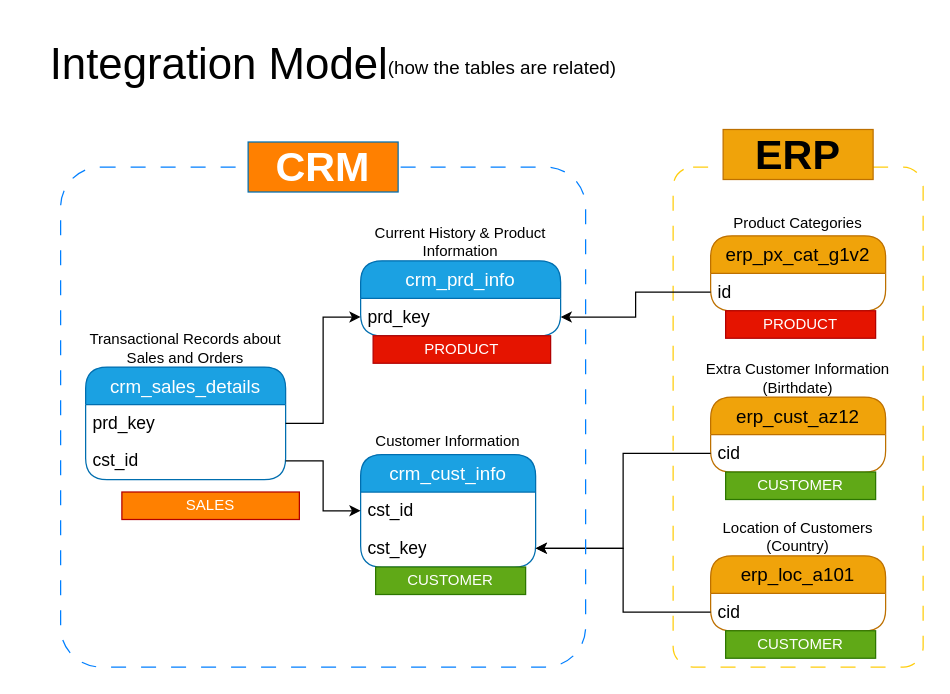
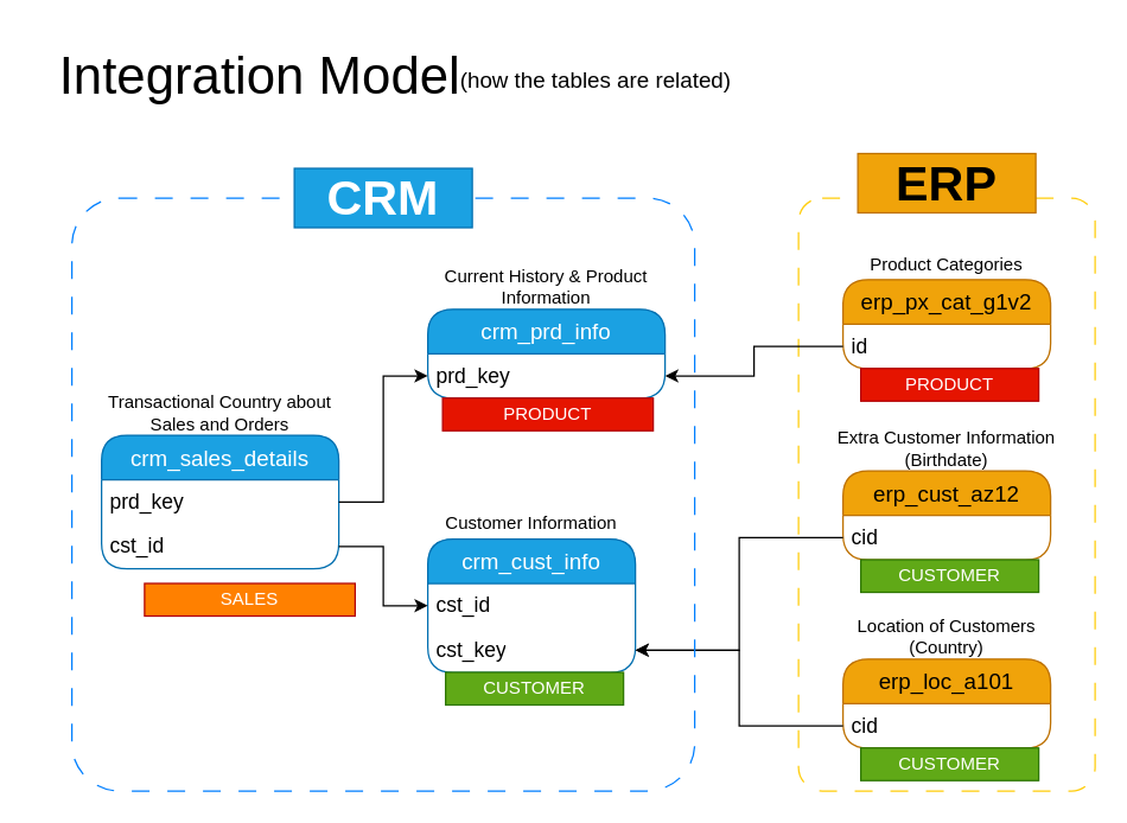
  <mxCell id="0" />
  <mxCell id="1" parent="0" />
  <mxCell id="2" value="" style="rounded=1;whiteSpace=wrap;html=1;fillColor=none;dashed=1;dashPattern=12 12;arcSize=8;strokeColor=#FFCD0C;" parent="1" vertex="1"><mxGeometry x="538" y="133" width="200" height="400" as="geometry" /></mxCell>
  <mxCell id="3" value="crm_sales_details" style="swimlane;fontStyle=0;childLayout=stackLayout;horizontal=1;startSize=30;horizontalStack=0;resizeParent=1;resizeParentMax=0;resizeLast=0;collapsible=1;marginBottom=0;whiteSpace=wrap;html=1;rounded=1;arcSize=19;fillColor=#1ba1e2;strokeColor=#006EAF;fontColor=#ffffff;fontSize=15;" parent="1" vertex="1"><mxGeometry x="68" y="293" width="160" height="90" as="geometry" /></mxCell>
  <mxCell id="4" value="prd_key" style="text;strokeColor=none;fillColor=none;align=left;verticalAlign=middle;spacingLeft=4;spacingRight=4;overflow=hidden;points=[[0,0.5],[1,0.5]];portConstraint=eastwest;rotatable=0;whiteSpace=wrap;html=1;fontSize=14;" parent="3" vertex="1"><mxGeometry y="30" width="160" height="30" as="geometry" /></mxCell>
  <mxCell id="5" value="cst_id" style="text;strokeColor=none;fillColor=none;align=left;verticalAlign=middle;spacingLeft=4;spacingRight=4;overflow=hidden;points=[[0,0.5],[1,0.5]];portConstraint=eastwest;rotatable=0;whiteSpace=wrap;html=1;fontSize=14;" parent="3" vertex="1"><mxGeometry y="60" width="160" height="30" as="geometry" /></mxCell>
  <mxCell id="6" value="crm_prd_info" style="swimlane;fontStyle=0;childLayout=stackLayout;horizontal=1;startSize=30;horizontalStack=0;resizeParent=1;resizeParentMax=0;resizeLast=0;collapsible=1;marginBottom=0;whiteSpace=wrap;html=1;rounded=1;arcSize=19;fontSize=15;fillColor=#1ba1e2;fontColor=#ffffff;strokeColor=#006EAF;" parent="1" vertex="1"><mxGeometry x="288" y="208" width="160" height="60" as="geometry" /></mxCell>
  <mxCell id="7" value="prd_key" style="text;strokeColor=none;fillColor=none;align=left;verticalAlign=middle;spacingLeft=4;spacingRight=4;overflow=hidden;points=[[0,0.5],[1,0.5]];portConstraint=eastwest;rotatable=0;whiteSpace=wrap;html=1;fontSize=14;" parent="6" vertex="1"><mxGeometry y="30" width="160" height="30" as="geometry" /></mxCell>
  <mxCell id="8" value="crm_cust_info" style="swimlane;fontStyle=0;childLayout=stackLayout;horizontal=1;startSize=30;horizontalStack=0;resizeParent=1;resizeParentMax=0;resizeLast=0;collapsible=1;marginBottom=0;whiteSpace=wrap;html=1;rounded=1;arcSize=19;fontSize=15;fillColor=#1ba1e2;fontColor=#ffffff;strokeColor=#006EAF;" parent="1" vertex="1"><mxGeometry x="288" y="363" width="140" height="90" as="geometry" /></mxCell>
  <mxCell id="9" value="cst_id" style="text;strokeColor=none;fillColor=none;align=left;verticalAlign=middle;spacingLeft=4;spacingRight=4;overflow=hidden;points=[[0,0.5],[1,0.5]];portConstraint=eastwest;rotatable=0;whiteSpace=wrap;html=1;fontSize=14;" parent="8" vertex="1"><mxGeometry y="30" width="140" height="30" as="geometry" /></mxCell>
  <mxCell id="10" value="cst_key" style="text;strokeColor=none;fillColor=none;align=left;verticalAlign=middle;spacingLeft=4;spacingRight=4;overflow=hidden;points=[[0,0.5],[1,0.5]];portConstraint=eastwest;rotatable=0;whiteSpace=wrap;html=1;fontSize=14;" parent="8" vertex="1"><mxGeometry y="60" width="140" height="30" as="geometry" /></mxCell>
  <mxCell id="11" value="erp_px_cat_g1v2" style="swimlane;fontStyle=0;childLayout=stackLayout;horizontal=1;startSize=30;horizontalStack=0;resizeParent=1;resizeParentMax=0;resizeLast=0;collapsible=1;marginBottom=0;whiteSpace=wrap;html=1;rounded=1;arcSize=19;fontSize=15;fillColor=#f0a30a;fontColor=#000000;strokeColor=#BD7000;" parent="1" vertex="1"><mxGeometry x="568" y="188" width="140" height="60" as="geometry" /></mxCell>
  <mxCell id="12" value="id" style="text;strokeColor=none;fillColor=none;align=left;verticalAlign=middle;spacingLeft=4;spacingRight=4;overflow=hidden;points=[[0,0.5],[1,0.5]];portConstraint=eastwest;rotatable=0;whiteSpace=wrap;html=1;fontSize=14;" parent="11" vertex="1"><mxGeometry y="30" width="140" height="30" as="geometry" /></mxCell>
  <mxCell id="13" value="erp_cust_az12" style="swimlane;fontStyle=0;childLayout=stackLayout;horizontal=1;startSize=30;horizontalStack=0;resizeParent=1;resizeParentMax=0;resizeLast=0;collapsible=1;marginBottom=0;whiteSpace=wrap;html=1;rounded=1;arcSize=19;fontSize=15;fillColor=#f0a30a;fontColor=#000000;strokeColor=#BD7000;" parent="1" vertex="1"><mxGeometry x="568" y="317" width="140" height="60" as="geometry" /></mxCell>
  <mxCell id="14" value="cid" style="text;strokeColor=none;fillColor=none;align=left;verticalAlign=middle;spacingLeft=4;spacingRight=4;overflow=hidden;points=[[0,0.5],[1,0.5]];portConstraint=eastwest;rotatable=0;whiteSpace=wrap;html=1;fontSize=14;" parent="13" vertex="1"><mxGeometry y="30" width="140" height="30" as="geometry" /></mxCell>
  <mxCell id="15" value="erp_loc_a101" style="swimlane;fontStyle=0;childLayout=stackLayout;horizontal=1;startSize=30;horizontalStack=0;resizeParent=1;resizeParentMax=0;resizeLast=0;collapsible=1;marginBottom=0;whiteSpace=wrap;html=1;rounded=1;arcSize=19;fontSize=15;fillColor=#f0a30a;fontColor=#000000;strokeColor=#BD7000;" parent="1" vertex="1"><mxGeometry x="568" y="444" width="140" height="60" as="geometry" /></mxCell>
  <mxCell id="16" value="cid" style="text;strokeColor=none;fillColor=none;align=left;verticalAlign=middle;spacingLeft=4;spacingRight=4;overflow=hidden;points=[[0,0.5],[1,0.5]];portConstraint=eastwest;rotatable=0;whiteSpace=wrap;html=1;fontSize=14;" parent="15" vertex="1"><mxGeometry y="30" width="140" height="30" as="geometry" /></mxCell>
- <mxCell id="17" value="Transactional Records about Sales and Orders" style="text;html=1;align=center;verticalAlign=middle;whiteSpace=wrap;rounded=0;" parent="1" vertex="1"><mxGeometry x="68" y="263" width="160" height="30" as="geometry" /></mxCell>
+ <mxCell id="17" value="Transactional Country about Sales and Orders" style="text;html=1;align=center;verticalAlign=middle;whiteSpace=wrap;rounded=0;" parent="1" vertex="1"><mxGeometry x="68" y="263" width="160" height="30" as="geometry" /></mxCell>
  <mxCell id="18" value="Current History &amp;amp; Product Information" style="text;html=1;align=center;verticalAlign=middle;whiteSpace=wrap;rounded=0;" parent="1" vertex="1"><mxGeometry x="288" y="178" width="160" height="30" as="geometry" /></mxCell>
  <mxCell id="19" value="Customer Information" style="text;html=1;align=center;verticalAlign=middle;whiteSpace=wrap;rounded=0;" parent="1" vertex="1"><mxGeometry x="278" y="343" width="160" height="20" as="geometry" /></mxCell>
  <mxCell id="20" value="Product Categories" style="text;html=1;align=center;verticalAlign=middle;whiteSpace=wrap;rounded=0;" parent="1" vertex="1"><mxGeometry x="558" y="168" width="160" height="20" as="geometry" /></mxCell>
  <mxCell id="21" value="Extra Customer Information (Birthdate)" style="text;html=1;align=center;verticalAlign=middle;whiteSpace=wrap;rounded=0;" parent="1" vertex="1"><mxGeometry x="558" y="287" width="160" height="30" as="geometry" /></mxCell>
  <mxCell id="22" value="Location of Customers (Country)" style="text;html=1;align=center;verticalAlign=middle;whiteSpace=wrap;rounded=0;" parent="1" vertex="1"><mxGeometry x="558" y="414" width="160" height="30" as="geometry" /></mxCell>
  <mxCell id="23" style="edgeStyle=orthogonalEdgeStyle;rounded=0;orthogonalLoop=1;jettySize=auto;html=1;entryX=0;entryY=0.5;entryDx=0;entryDy=0;" parent="1" source="4" target="7" edge="1"><mxGeometry relative="1" as="geometry" /></mxCell>
  <mxCell id="24" style="edgeStyle=orthogonalEdgeStyle;rounded=0;orthogonalLoop=1;jettySize=auto;html=1;entryX=0;entryY=0.5;entryDx=0;entryDy=0;" parent="1" source="5" target="9" edge="1"><mxGeometry relative="1" as="geometry" /></mxCell>
  <mxCell id="25" style="edgeStyle=orthogonalEdgeStyle;rounded=0;orthogonalLoop=1;jettySize=auto;html=1;exitX=0;exitY=0.5;exitDx=0;exitDy=0;entryX=1;entryY=0.5;entryDx=0;entryDy=0;" parent="1" source="12" target="7" edge="1"><mxGeometry relative="1" as="geometry" /></mxCell>
  <mxCell id="26" style="edgeStyle=orthogonalEdgeStyle;rounded=0;orthogonalLoop=1;jettySize=auto;html=1;entryX=1;entryY=0.5;entryDx=0;entryDy=0;" parent="1" source="14" target="10" edge="1"><mxGeometry relative="1" as="geometry" /></mxCell>
  <mxCell id="27" style="edgeStyle=orthogonalEdgeStyle;rounded=0;orthogonalLoop=1;jettySize=auto;html=1;entryX=1;entryY=0.5;entryDx=0;entryDy=0;" parent="1" source="16" target="10" edge="1"><mxGeometry relative="1" as="geometry" /></mxCell>
  <mxCell id="28" value="" style="rounded=1;whiteSpace=wrap;html=1;fillColor=none;dashed=1;dashPattern=12 12;arcSize=8;strokeColor=#007FFF;" parent="1" vertex="1"><mxGeometry x="48" y="133" width="420" height="400" as="geometry" /></mxCell>
- <mxCell id="29" value="CRM" style="rounded=0;whiteSpace=wrap;html=1;fontStyle=1;fontSize=33;fillColor=#ff8000;fontColor=#ffffff;strokeColor=#006EAF;" parent="1" vertex="1"><mxGeometry x="198" y="113" width="120" height="40" as="geometry" /></mxCell>
+ <mxCell id="29" value="CRM" style="rounded=0;whiteSpace=wrap;html=1;fontStyle=1;fontSize=33;fillColor=#1ba1e2;fontColor=#ffffff;strokeColor=#006EAF;" parent="1" vertex="1"><mxGeometry x="198" y="113" width="120" height="40" as="geometry" /></mxCell>
  <mxCell id="30" value="ERP" style="rounded=0;whiteSpace=wrap;html=1;fontStyle=1;fontSize=33;fillColor=#f0a30a;fontColor=#000000;strokeColor=#BD7000;" parent="1" vertex="1"><mxGeometry x="578" y="103" width="120" height="40" as="geometry" /></mxCell>
  <mxCell id="31" value="Integration Model" style="text;html=1;align=center;verticalAlign=middle;whiteSpace=wrap;rounded=0;fontSize=35;" parent="1" vertex="1"><mxGeometry x="20" y="20" width="310" height="60" as="geometry" /></mxCell>
  <mxCell id="32" value="(how the tables are related)" style="text;html=1;align=center;verticalAlign=middle;whiteSpace=wrap;rounded=0;fontSize=15;" parent="1" vertex="1"><mxGeometry x="303" y="38" width="197" height="30" as="geometry" /></mxCell>
  <mxCell id="33" value="PRODUCT" style="rounded=0;whiteSpace=wrap;html=1;fillColor=#e51400;fontColor=#ffffff;strokeColor=#B20000;" vertex="1" parent="1"><mxGeometry x="298" y="268" width="142" height="22" as="geometry" /></mxCell>
  <mxCell id="34" value="PRODUCT" style="rounded=0;whiteSpace=wrap;html=1;fillColor=#e51400;fontColor=#ffffff;strokeColor=#B20000;" vertex="1" parent="1"><mxGeometry x="580" y="248" width="120" height="22" as="geometry" /></mxCell>
  <mxCell id="35" value="CUSTOMER" style="rounded=0;whiteSpace=wrap;html=1;fillColor=#60a917;strokeColor=#2D7600;fontColor=#ffffff;" vertex="1" parent="1"><mxGeometry x="300" y="453" width="120" height="22" as="geometry" /></mxCell>
  <mxCell id="36" value="CUSTOMER" style="rounded=0;whiteSpace=wrap;html=1;fillColor=#60a917;fontColor=#ffffff;strokeColor=#2D7600;" vertex="1" parent="1"><mxGeometry x="580" y="377" width="120" height="22" as="geometry" /></mxCell>
  <mxCell id="37" value="CUSTOMER" style="rounded=0;whiteSpace=wrap;html=1;fillColor=#60a917;fontColor=#ffffff;strokeColor=#2D7600;" vertex="1" parent="1"><mxGeometry x="580" y="504" width="120" height="22" as="geometry" /></mxCell>
  <mxCell id="38" value="SALES" style="rounded=0;whiteSpace=wrap;html=1;fillColor=#FF8000;fontColor=#ffffff;strokeColor=#B20000;" vertex="1" parent="1"><mxGeometry x="97" y="393" width="142" height="22" as="geometry" /></mxCell>
